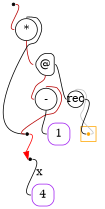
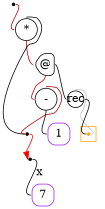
  digraph {
    labeldistance=0
    nodesep=.175
    rankdir=TB
    ranksep=.175
    node [color="#000000" fixedsize=true orientation=90 shape=point style=rounded]
    edge [arrowhead=none arrowtail=none headport=w tailport=e]
    ndcluster_nd72 [color=orange style=""]
    nd1 [color="" orientation="" style=""]
    n3 [height=.4 label="*" shape=circle width=.4 orientation=""]
    n4 [height=.3 label=rec shape=circle width=.3 orientation=""]
-   n5 [color=purple height=.4 label=4 shape=square width=.4]
+   n5 [color=purple height=.4 label=7 shape=square width=.4]
    n6 [height=.4 label="@" shape=house width=.4]
    n7 [label=" " color=""]
    n8 [height=.4 label="-" shape=circle width=.4 orientation=""]
    n9 [color=purple height=.4 label=1 shape=square width=.4]
    n10 [label=" " color=""]
    subgraph cluster_1 {
      color=orange
      style=fill
      ndcluster_nd72
    }
    nd1 -> n3 [color="#b70000"]
    n3 -> n6 [color="#b70000" tailport=s]
    n3 -> n7 [tailport=n]
    n4 -> ndcluster_nd72 [color=grey dir=back headport=e tailport=n]
    n4 -> ndcluster_nd72
    n6 -> n4 [color=black]
    n6 -> n8 [color="#b70000" tailport=s]
    n7 -> n10 [arrowhead=normal color=red]
    n8 -> n7 [color="#b70000" tailport=n]
    n8 -> n9 [tailport=s]
    n10 -> n5 [label=x]
  }
